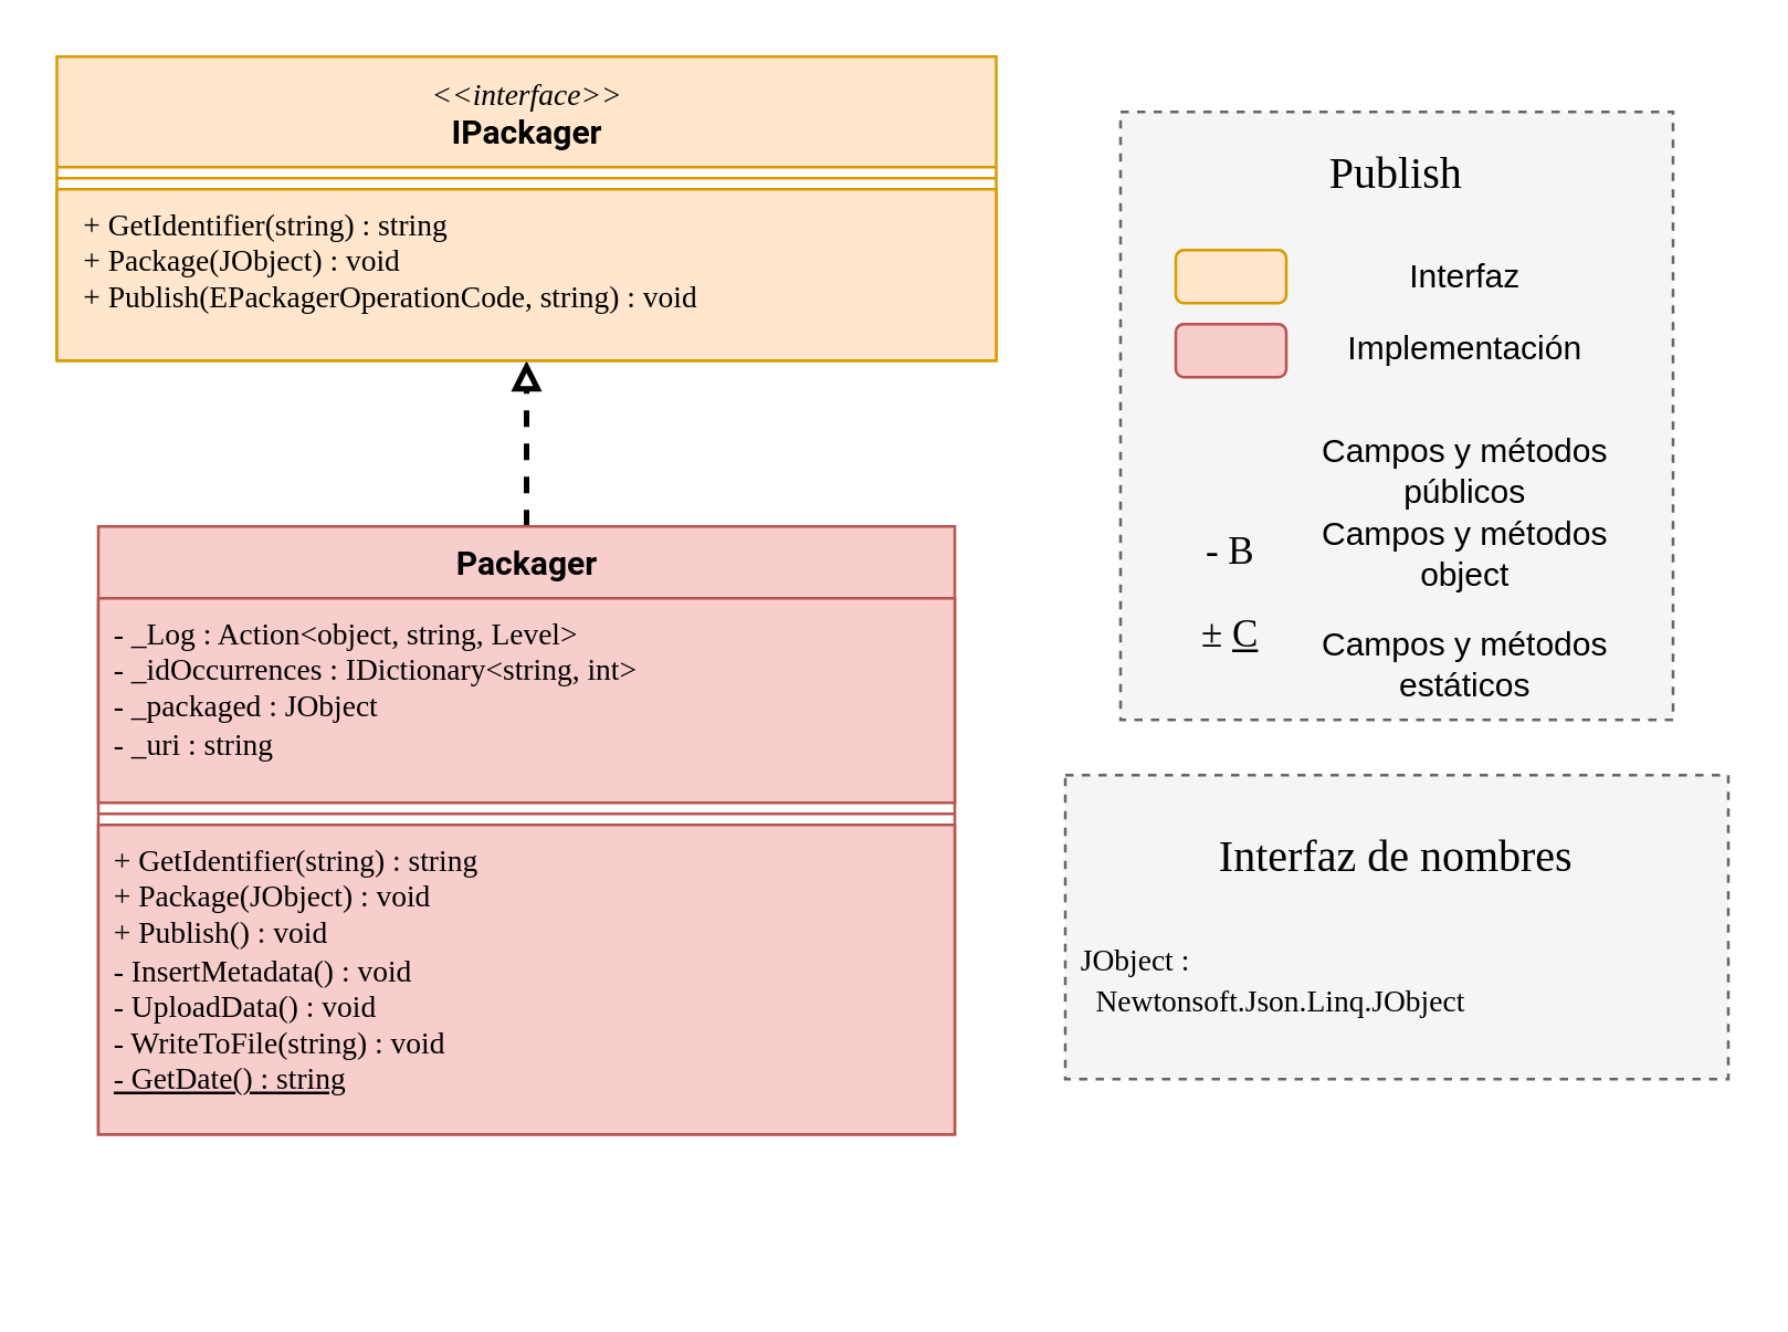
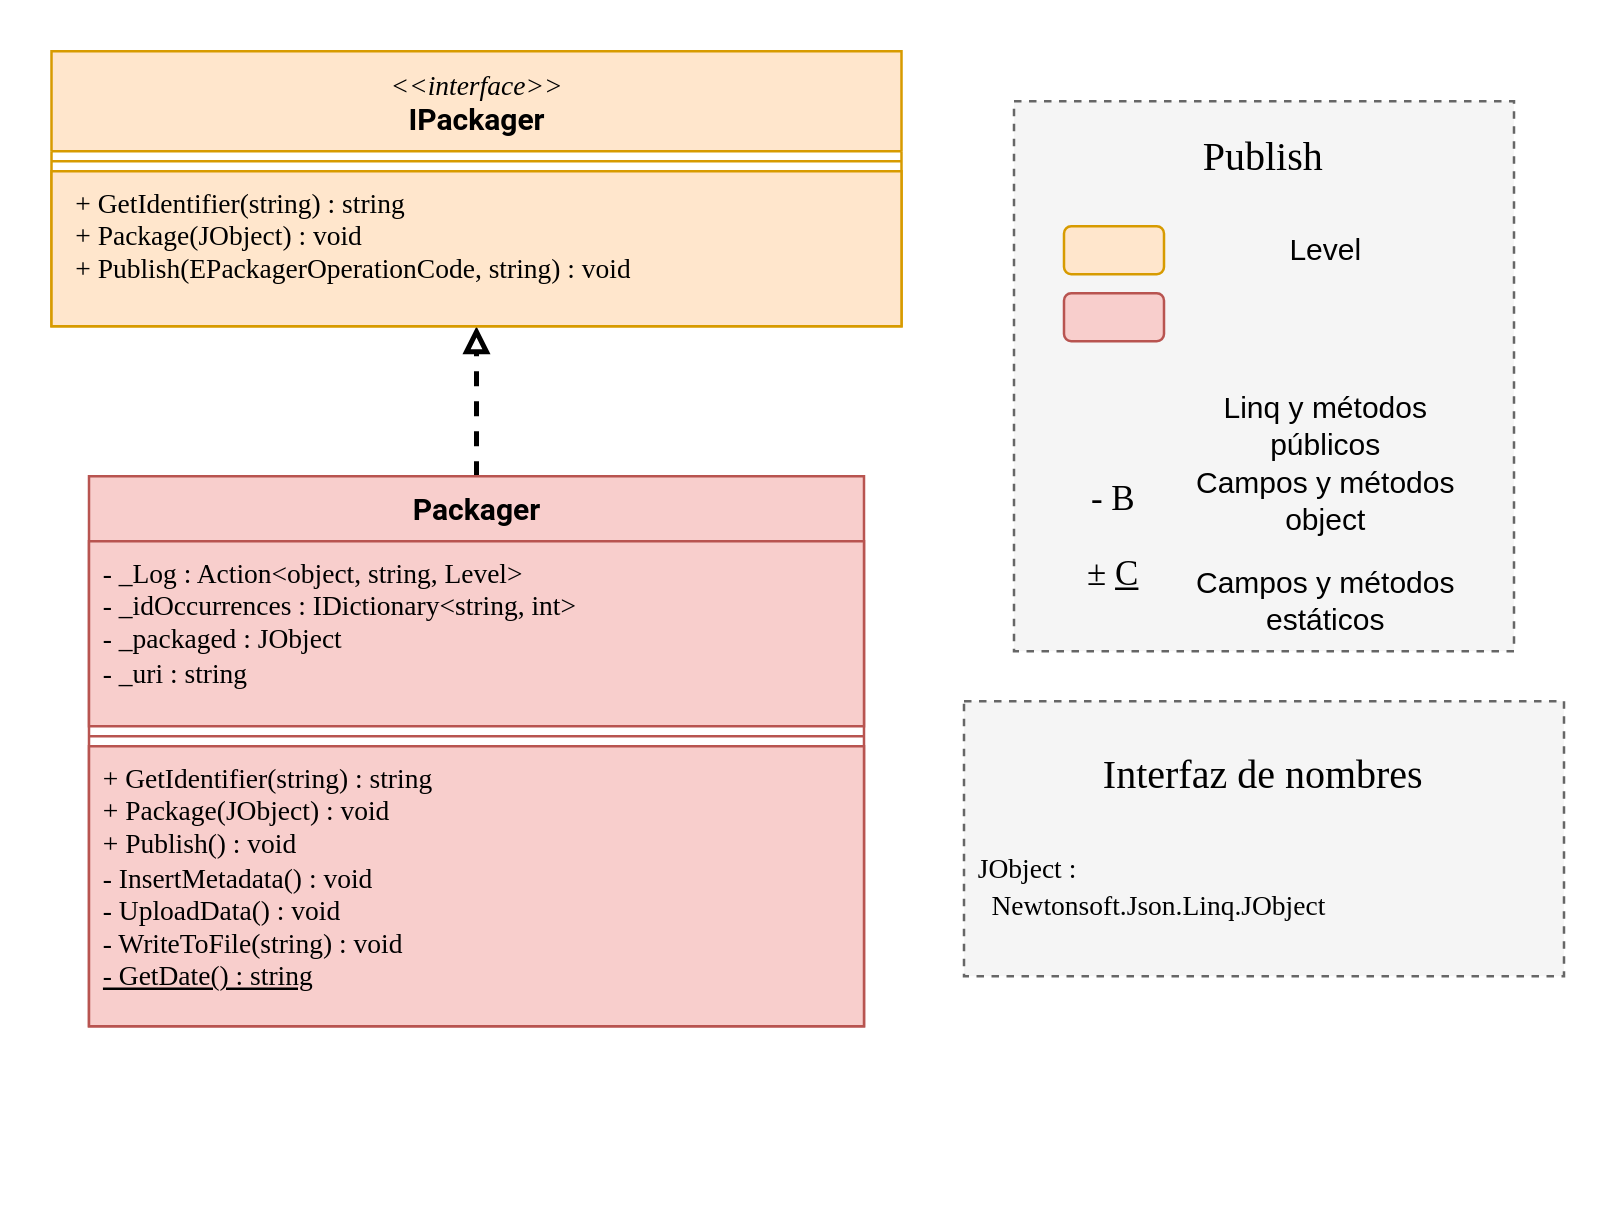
  <mxCell id="0" />
  <mxCell id="1" parent="0" />
  <mxCell id="2" style="edgeStyle=orthogonalEdgeStyle;rounded=0;orthogonalLoop=1;jettySize=auto;html=1;entryX=0.5;entryY=1;entryDx=0;entryDy=0;entryPerimeter=0;endArrow=block;endFill=0;dashed=1;strokeWidth=2;" edge="1" parent="1" source="3" target="26"><mxGeometry relative="1" as="geometry" /></mxCell>
  <mxCell id="3" value="&lt;font face=&quot;Roboto&quot; data-font-src=&quot;https://fonts.googleapis.com/css?family=Roboto&quot;&gt;Packager&lt;/font&gt;" style="swimlane;fontStyle=1;align=center;verticalAlign=top;childLayout=stackLayout;horizontal=1;startSize=26;horizontalStack=0;resizeParent=1;resizeParentMax=0;resizeLast=0;collapsible=1;marginBottom=0;rounded=0;strokeColor=#b85450;html=1;fillColor=#f8cecc;" parent="1" vertex="1"><mxGeometry x="35" y="190" width="310" height="220" as="geometry" /></mxCell>
  <mxCell id="4" value="&lt;font data-font-src=&quot;https://fonts.googleapis.com/css?family=Roboto+Mono&quot;&gt;- _Log : Action&amp;lt;object, string, Level&amp;gt;&lt;br&gt;- _idOccurrences : IDictionary&amp;lt;string, int&amp;gt;&lt;br&gt;- _packaged : JObject&lt;br&gt;- _uri : string&lt;br&gt;&lt;/font&gt;" style="text;strokeColor=#b85450;fillColor=#f8cecc;align=left;verticalAlign=top;spacingLeft=4;spacingRight=4;overflow=hidden;rotatable=0;points=[[0,0.5],[1,0.5]];portConstraint=eastwest;fontFamily=Roboto Mono;fontSource=https%3A%2F%2Ffonts.googleapis.com%2Fcss%3Ffamily%3DRoboto%2BMono;fontSize=11;html=1;" parent="3" vertex="1"><mxGeometry y="26" width="310" height="74" as="geometry" /></mxCell>
  <mxCell id="5" value="" style="line;strokeWidth=1;fillColor=#f8cecc;align=left;verticalAlign=middle;spacingTop=-1;spacingLeft=3;spacingRight=3;rotatable=0;labelPosition=right;points=[];portConstraint=eastwest;strokeColor=#b85450;" parent="3" vertex="1"><mxGeometry y="100" width="310" height="8" as="geometry" /></mxCell>
  <mxCell id="6" value="+ GetIdentifier(string) : string&lt;br&gt;+ Package(JObject) : void&lt;br&gt;+ Publish() : void&lt;br&gt;- InsertMetadata() : void&lt;br&gt;- UploadData() : void&lt;br&gt;- WriteToFile(string) : void&lt;br&gt;&lt;u&gt;- GetDate() : string&lt;br&gt;&lt;/u&gt;" style="text;strokeColor=#b85450;fillColor=#f8cecc;align=left;verticalAlign=top;spacingLeft=4;spacingRight=4;overflow=hidden;rotatable=0;points=[[0,0.5],[1,0.5]];portConstraint=eastwest;fontFamily=Roboto Mono;fontSource=https%3A%2F%2Ffonts.googleapis.com%2Fcss%3Ffamily%3DRoboto%2BMono;fontSize=11;html=1;" parent="3" vertex="1"><mxGeometry y="108" width="310" height="112" as="geometry" /></mxCell>
  <mxCell id="7" value="" style="group" vertex="1" connectable="0" parent="1"><mxGeometry x="405" y="40" width="200" height="240" as="geometry" /></mxCell>
  <mxCell id="8" value="" style="rounded=0;whiteSpace=wrap;html=1;fontFamily=Roboto Slab;fontSource=https%3A%2F%2Ffonts.googleapis.com%2Fcss%3Ffamily%3DRoboto%2BSlab;fontSize=20;fillColor=#f5f5f5;strokeColor=#666666;fontColor=#333333;dashed=1;strokeWidth=1;glass=0;shadow=0;sketch=0;" vertex="1" parent="7"><mxGeometry width="200" height="220" as="geometry" /></mxCell>
  <mxCell id="9" value="&lt;font style=&quot;font-size: 16px&quot;&gt;Publish&lt;/font&gt;" style="text;html=1;strokeColor=none;fillColor=none;align=center;verticalAlign=middle;whiteSpace=wrap;rounded=0;shadow=0;glass=0;dashed=1;sketch=0;fontFamily=Roboto Slab;fontSource=https%3A%2F%2Ffonts.googleapis.com%2Fcss%3Ffamily%3DRoboto%2BSlab;fontSize=20;" vertex="1" parent="7"><mxGeometry x="80" y="10" width="40" height="19.2" as="geometry" /></mxCell>
  <mxCell id="10" value="" style="rounded=1;whiteSpace=wrap;html=1;strokeColor=#d79b00;fillColor=#ffe6cc;align=left;" vertex="1" parent="7"><mxGeometry x="20" y="50" width="40" height="19.2" as="geometry" /></mxCell>
- <mxCell id="11" value="Interfaz" style="text;html=1;strokeColor=none;fillColor=none;align=center;verticalAlign=middle;whiteSpace=wrap;rounded=0;shadow=0;glass=0;dashed=1;sketch=0;fontFamily=Helvetica;fontSize=12;" vertex="1" parent="7"><mxGeometry x="70" y="50" width="110" height="19.2" as="geometry" /></mxCell>
+ <mxCell id="11" value="Level" style="text;html=1;strokeColor=none;fillColor=none;align=center;verticalAlign=middle;whiteSpace=wrap;rounded=0;shadow=0;glass=0;dashed=1;sketch=0;fontFamily=Helvetica;fontSize=12;" vertex="1" parent="7"><mxGeometry x="70" y="50" width="110" height="19.2" as="geometry" /></mxCell>
  <mxCell id="12" value="" style="rounded=1;whiteSpace=wrap;html=1;strokeColor=#b85450;fillColor=#f8cecc;align=left;" vertex="1" parent="7"><mxGeometry x="20" y="76.8" width="40" height="19.2" as="geometry" /></mxCell>
- <mxCell id="13" value="Implementación" style="text;html=1;strokeColor=none;fillColor=none;align=center;verticalAlign=middle;whiteSpace=wrap;rounded=0;shadow=0;glass=0;dashed=1;sketch=0;fontFamily=Helvetica;fontSize=12;" vertex="1" parent="7"><mxGeometry x="70" y="76.8" width="110" height="19.2" as="geometry" /></mxCell>
- <mxCell id="14" value="Campos y métodos&lt;br&gt;públicos" style="text;html=1;strokeColor=none;fillColor=none;align=center;verticalAlign=middle;whiteSpace=wrap;rounded=0;shadow=0;glass=0;dashed=1;sketch=0;fontFamily=Helvetica;fontSize=12;" vertex="1" parent="7"><mxGeometry x="70" y="120.8" width="110" height="19.2" as="geometry" /></mxCell>
+ <mxCell id="14" value="Linq y métodos&lt;br&gt;públicos" style="text;html=1;strokeColor=none;fillColor=none;align=center;verticalAlign=middle;whiteSpace=wrap;rounded=0;shadow=0;glass=0;dashed=1;sketch=0;fontFamily=Helvetica;fontSize=12;" vertex="1" parent="7"><mxGeometry x="70" y="120.8" width="110" height="19.2" as="geometry" /></mxCell>
  <mxCell id="15" value="&lt;font face=&quot;Roboto Mono&quot; data-font-src=&quot;https://fonts.googleapis.com/css?family=Roboto+Mono&quot; style=&quot;font-size: 14px&quot;&gt;- B&lt;/font&gt;" style="text;html=1;strokeColor=none;fillColor=none;align=center;verticalAlign=middle;whiteSpace=wrap;rounded=0;labelBackgroundColor=none;" vertex="1" parent="7"><mxGeometry x="20" y="150" width="40" height="20" as="geometry" /></mxCell>
  <mxCell id="16" value="Campos y métodos&lt;br&gt;object" style="text;html=1;strokeColor=none;fillColor=none;align=center;verticalAlign=middle;whiteSpace=wrap;rounded=0;shadow=0;glass=0;dashed=1;sketch=0;fontFamily=Helvetica;fontSize=12;" vertex="1" parent="7"><mxGeometry x="70" y="150" width="110" height="19.2" as="geometry" /></mxCell>
  <mxCell id="17" value="&lt;font face=&quot;Roboto Mono&quot; data-font-src=&quot;https://fonts.googleapis.com/css?family=Roboto+Mono&quot; style=&quot;font-size: 14px&quot;&gt;&lt;span class=&quot;aCOpRe&quot;&gt;±&lt;/span&gt;&amp;nbsp;&lt;u&gt;C&lt;/u&gt;&lt;/font&gt;" style="text;html=1;strokeColor=none;fillColor=none;align=center;verticalAlign=middle;whiteSpace=wrap;rounded=0;labelBackgroundColor=none;" vertex="1" parent="7"><mxGeometry x="20" y="180" width="40" height="20" as="geometry" /></mxCell>
  <mxCell id="18" value="Campos y métodos&lt;br&gt;estáticos" style="text;html=1;strokeColor=none;fillColor=none;align=center;verticalAlign=middle;whiteSpace=wrap;rounded=0;shadow=0;glass=0;dashed=1;sketch=0;fontFamily=Helvetica;fontSize=12;" vertex="1" parent="7"><mxGeometry x="70" y="190.8" width="110" height="19.2" as="geometry" /></mxCell>
  <mxCell id="19" value="" style="group" vertex="1" connectable="0" parent="1"><mxGeometry x="385" y="280" width="240" height="180" as="geometry" /></mxCell>
  <mxCell id="20" value="" style="rounded=0;whiteSpace=wrap;html=1;fontFamily=Roboto Slab;fontSource=https%3A%2F%2Ffonts.googleapis.com%2Fcss%3Ffamily%3DRoboto%2BSlab;fontSize=20;fillColor=#f5f5f5;strokeColor=#666666;fontColor=#333333;dashed=1;strokeWidth=1;glass=0;shadow=0;sketch=0;" vertex="1" parent="19"><mxGeometry width="240" height="110" as="geometry" /></mxCell>
  <mxCell id="21" value="&lt;font face=&quot;Roboto Mono&quot; data-font-src=&quot;https://fonts.googleapis.com/css?family=Roboto+Mono&quot; style=&quot;font-size: 11px&quot;&gt;JObject :&lt;br&gt;&amp;nbsp; Newtonsoft.Json.Linq.JObject&lt;/font&gt;" style="text;html=1;strokeColor=none;fillColor=none;align=left;verticalAlign=middle;whiteSpace=wrap;rounded=0;labelBackgroundColor=none;" vertex="1" parent="19"><mxGeometry x="4.38" y="60.004" width="215.62" height="28.636" as="geometry" /></mxCell>
  <mxCell id="22" value="&lt;font style=&quot;font-size: 16px&quot;&gt;Interfaz de nombres&lt;/font&gt;" style="text;html=1;strokeColor=none;fillColor=none;align=center;verticalAlign=middle;whiteSpace=wrap;rounded=0;shadow=0;glass=0;dashed=1;sketch=0;fontFamily=Roboto Slab;fontSource=https%3A%2F%2Ffonts.googleapis.com%2Fcss%3Ffamily%3DRoboto%2BSlab;fontSize=20;" vertex="1" parent="19"><mxGeometry x="29.84" y="20" width="180.32" height="13.75" as="geometry" /></mxCell>
  <mxCell id="23" value="&lt;font data-font-src=&quot;https://fonts.googleapis.com/css?family=Roboto&quot;&gt;&lt;font face=&quot;Roboto Mono&quot; data-font-src=&quot;https://fonts.googleapis.com/css?family=Roboto+Mono&quot; style=&quot;font-weight: normal&quot; size=&quot;1&quot;&gt;&lt;i style=&quot;font-size: 11px&quot;&gt;&amp;lt;&amp;lt;interface&amp;gt;&amp;gt;&lt;/i&gt;&lt;/font&gt;&lt;br&gt;&lt;font face=&quot;Roboto&quot;&gt;IPackager&lt;/font&gt;&lt;/font&gt;" style="swimlane;fontStyle=1;align=center;verticalAlign=top;childLayout=stackLayout;horizontal=1;startSize=40;horizontalStack=0;resizeParent=1;resizeParentMax=0;resizeLast=0;collapsible=1;marginBottom=0;rounded=0;strokeColor=#d79b00;html=1;fillColor=#ffe6cc;" vertex="1" parent="1"><mxGeometry x="20" y="20" width="340" height="110" as="geometry" /></mxCell>
  <mxCell id="24" value="&lt;font data-font-src=&quot;https://fonts.googleapis.com/css?family=Roboto+Mono&quot;&gt;&lt;p style=&quot;font-family: &amp;#34;helvetica&amp;#34; ; margin: 0px 0px 0px 4px&quot;&gt;&lt;br&gt;&lt;/p&gt;&lt;/font&gt;" style="text;strokeColor=none;fillColor=none;align=left;verticalAlign=top;spacingLeft=4;spacingRight=4;overflow=hidden;rotatable=0;points=[[0,0.5],[1,0.5]];portConstraint=eastwest;fontFamily=Roboto Mono;fontSource=https%3A%2F%2Ffonts.googleapis.com%2Fcss%3Ffamily%3DRoboto%2BMono;fontSize=11;html=1;" vertex="1" parent="23"><mxGeometry y="40" width="340" as="geometry" /></mxCell>
  <mxCell id="25" value="" style="line;strokeWidth=1;fillColor=#ffe6cc;align=left;verticalAlign=middle;spacingTop=-1;spacingLeft=3;spacingRight=3;rotatable=0;labelPosition=right;points=[];portConstraint=eastwest;strokeColor=#d79b00;" vertex="1" parent="23"><mxGeometry y="40" width="340" height="8" as="geometry" /></mxCell>
  <mxCell id="26" value="&lt;p style=&quot;font-family: &amp;#34;helvetica&amp;#34; ; margin: 0px 0px 0px 4px&quot;&gt;&lt;font face=&quot;Roboto Mono&quot; data-font-src=&quot;https://fonts.googleapis.com/css?family=Roboto+Mono&quot;&gt;+&amp;nbsp;&lt;font data-font-src=&quot;https://fonts.googleapis.com/css?family=Roboto&quot;&gt;GetIdentifier&lt;/font&gt;(string) : string&lt;br&gt;+ Package(JObject) : void&lt;/font&gt;&lt;/p&gt;&lt;p style=&quot;font-family: &amp;#34;helvetica&amp;#34; ; margin: 0px 0px 0px 4px&quot;&gt;&lt;font face=&quot;Roboto Mono&quot; data-font-src=&quot;https://fonts.googleapis.com/css?family=Roboto+Mono&quot;&gt;+ Publish(EPackagerOperationCode, string) : void&lt;/font&gt;&lt;/p&gt;" style="text;strokeColor=#d79b00;fillColor=#ffe6cc;align=left;verticalAlign=top;spacingLeft=4;spacingRight=4;overflow=hidden;rotatable=0;points=[[0,0.5],[1,0.5]];portConstraint=eastwest;fontFamily=Roboto Mono;fontSource=https%3A%2F%2Ffonts.googleapis.com%2Fcss%3Ffamily%3DRoboto%2BMono;fontSize=11;html=1;" vertex="1" parent="23"><mxGeometry y="48" width="340" height="62" as="geometry" /></mxCell>
